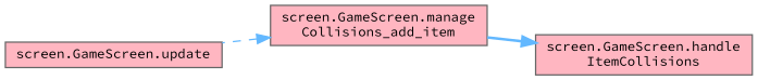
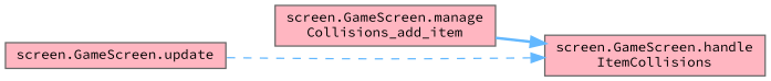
  digraph {
    fontname="Source Code Pro"
    rankdir=RL
    node [color=grey40 fillcolor=lightpink fontname="Source Code Pro" fontsize=10 shape=box style=filled]
    edge [color=steelblue1 dir=back fontname="Source Code Pro" fontsize=10 labelfontname=Helvetica labelfontsize=10]
    n1 [height=0.2 label="screen.GameScreen.handle\lItemCollisions" width=0.4]
    n2 [height=0.2 label="screen.GameScreen.manage\lCollisions_add_item" width=0.4]
    n3 [height=0.2 label="screen.GameScreen.update" width=0.4]
    n1 -> n2 [style=bold]
-   n2 -> n3 [style=dashed]
+   n1 -> n3 [style=dashed]
  }
